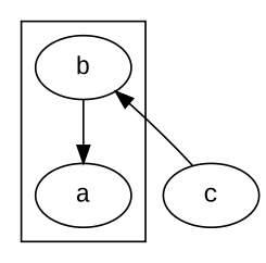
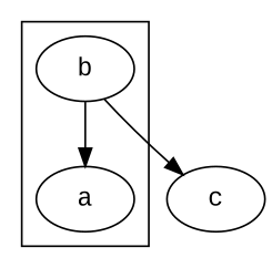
  digraph {
    compound=true
    fontname="Liberation Mono"
    node [fontname="Liberation Mono"]
    edge [fontname="Liberation Mono"]
    a
    b
    c
    subgraph cluster_1 {
      a
      b
    }
    b -> a
-   c -> b
+   b -> c
  }
